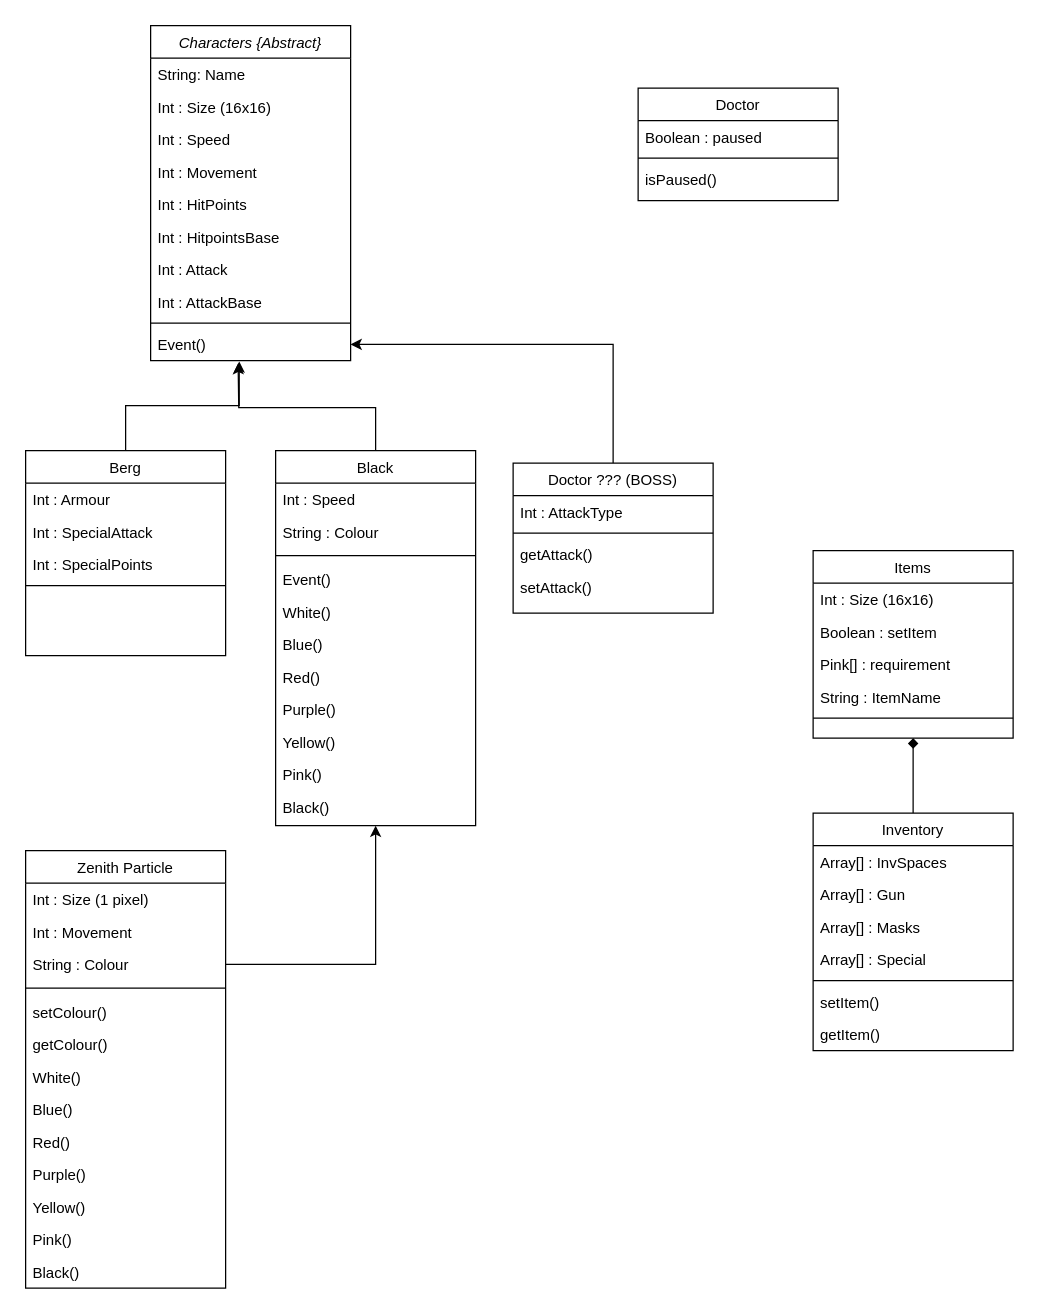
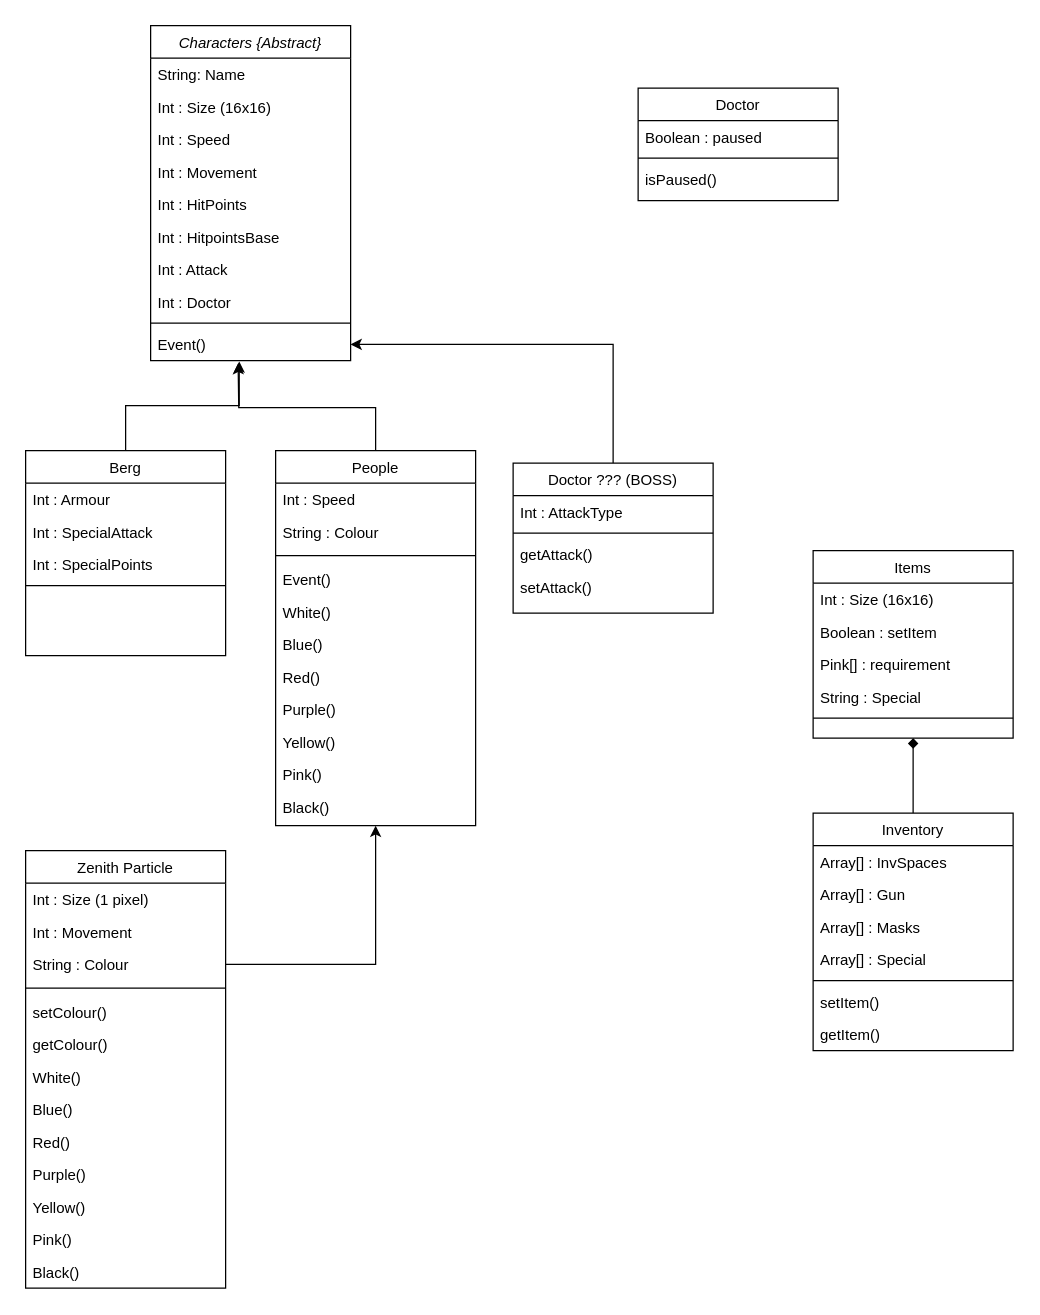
  <mxCell id="0" />
  <mxCell id="1" parent="0" />
  <mxCell id="2" value="Characters {Abstract}" style="swimlane;fontStyle=2;align=center;verticalAlign=top;childLayout=stackLayout;horizontal=1;startSize=26;horizontalStack=0;resizeParent=1;resizeLast=0;collapsible=1;marginBottom=0;rounded=0;shadow=0;strokeWidth=1;" parent="1" vertex="1"><mxGeometry x="120" y="20" width="160" height="268" as="geometry"><mxRectangle x="230" y="140" width="160" height="26" as="alternateBounds" /></mxGeometry></mxCell>
  <mxCell id="3" value="String: Name" style="text;align=left;verticalAlign=top;spacingLeft=4;spacingRight=4;overflow=hidden;rotatable=0;points=[[0,0.5],[1,0.5]];portConstraint=eastwest;" parent="2" vertex="1"><mxGeometry y="26" width="160" height="26" as="geometry" /></mxCell>
  <mxCell id="4" value="Int : Size (16x16)" style="text;align=left;verticalAlign=top;spacingLeft=4;spacingRight=4;overflow=hidden;rotatable=0;points=[[0,0.5],[1,0.5]];portConstraint=eastwest;rounded=0;shadow=0;html=0;" parent="2" vertex="1"><mxGeometry y="52" width="160" height="26" as="geometry" /></mxCell>
  <mxCell id="5" value="Int : Speed" style="text;align=left;verticalAlign=top;spacingLeft=4;spacingRight=4;overflow=hidden;rotatable=0;points=[[0,0.5],[1,0.5]];portConstraint=eastwest;rounded=0;shadow=0;html=0;" parent="2" vertex="1"><mxGeometry y="78" width="160" height="26" as="geometry" /></mxCell>
  <mxCell id="6" value="Int : Movement" style="text;align=left;verticalAlign=top;spacingLeft=4;spacingRight=4;overflow=hidden;rotatable=0;points=[[0,0.5],[1,0.5]];portConstraint=eastwest;rounded=0;shadow=0;html=0;" vertex="1" parent="2"><mxGeometry y="104" width="160" height="26" as="geometry" /></mxCell>
  <mxCell id="7" value="Int : HitPoints" style="text;align=left;verticalAlign=top;spacingLeft=4;spacingRight=4;overflow=hidden;rotatable=0;points=[[0,0.5],[1,0.5]];portConstraint=eastwest;rounded=0;shadow=0;html=0;" vertex="1" parent="2"><mxGeometry y="130" width="160" height="26" as="geometry" /></mxCell>
  <mxCell id="8" value="Int : HitpointsBase" style="text;align=left;verticalAlign=top;spacingLeft=4;spacingRight=4;overflow=hidden;rotatable=0;points=[[0,0.5],[1,0.5]];portConstraint=eastwest;rounded=0;shadow=0;html=0;" vertex="1" parent="2"><mxGeometry y="156" width="160" height="26" as="geometry" /></mxCell>
  <mxCell id="9" value="Int : Attack" style="text;align=left;verticalAlign=top;spacingLeft=4;spacingRight=4;overflow=hidden;rotatable=0;points=[[0,0.5],[1,0.5]];portConstraint=eastwest;rounded=0;shadow=0;html=0;" vertex="1" parent="2"><mxGeometry y="182" width="160" height="26" as="geometry" /></mxCell>
- <mxCell id="10" value="Int : AttackBase" style="text;align=left;verticalAlign=top;spacingLeft=4;spacingRight=4;overflow=hidden;rotatable=0;points=[[0,0.5],[1,0.5]];portConstraint=eastwest;rounded=0;shadow=0;html=0;" vertex="1" parent="2"><mxGeometry y="208" width="160" height="26" as="geometry" /></mxCell>
+ <mxCell id="10" value="Int : Doctor" style="text;align=left;verticalAlign=top;spacingLeft=4;spacingRight=4;overflow=hidden;rotatable=0;points=[[0,0.5],[1,0.5]];portConstraint=eastwest;rounded=0;shadow=0;html=0;" vertex="1" parent="2"><mxGeometry y="208" width="160" height="26" as="geometry" /></mxCell>
  <mxCell id="11" value="" style="line;html=1;strokeWidth=1;align=left;verticalAlign=middle;spacingTop=-1;spacingLeft=3;spacingRight=3;rotatable=0;labelPosition=right;points=[];portConstraint=eastwest;" parent="2" vertex="1"><mxGeometry y="234" width="160" height="8" as="geometry" /></mxCell>
  <mxCell id="12" value="Event()" style="text;align=left;verticalAlign=top;spacingLeft=4;spacingRight=4;overflow=hidden;rotatable=0;points=[[0,0.5],[1,0.5]];portConstraint=eastwest;" parent="2" vertex="1"><mxGeometry y="242" width="160" height="26" as="geometry" /></mxCell>
  <mxCell id="13" style="edgeStyle=orthogonalEdgeStyle;rounded=0;orthogonalLoop=1;jettySize=auto;html=1;exitX=0.5;exitY=0;exitDx=0;exitDy=0;entryX=0.443;entryY=1.024;entryDx=0;entryDy=0;entryPerimeter=0;" edge="1" parent="1" source="14" target="12"><mxGeometry relative="1" as="geometry" /></mxCell>
  <mxCell id="14" value="Berg" style="swimlane;fontStyle=0;align=center;verticalAlign=top;childLayout=stackLayout;horizontal=1;startSize=26;horizontalStack=0;resizeParent=1;resizeLast=0;collapsible=1;marginBottom=0;rounded=0;shadow=0;strokeWidth=1;" parent="1" vertex="1"><mxGeometry x="20" y="360" width="160" height="164" as="geometry"><mxRectangle x="130" y="380" width="160" height="26" as="alternateBounds" /></mxGeometry></mxCell>
  <mxCell id="15" value="Int : Armour" style="text;align=left;verticalAlign=top;spacingLeft=4;spacingRight=4;overflow=hidden;rotatable=0;points=[[0,0.5],[1,0.5]];portConstraint=eastwest;" parent="14" vertex="1"><mxGeometry y="26" width="160" height="26" as="geometry" /></mxCell>
  <mxCell id="16" value="Int : SpecialAttack" style="text;align=left;verticalAlign=top;spacingLeft=4;spacingRight=4;overflow=hidden;rotatable=0;points=[[0,0.5],[1,0.5]];portConstraint=eastwest;rounded=0;shadow=0;html=0;" parent="14" vertex="1"><mxGeometry y="52" width="160" height="26" as="geometry" /></mxCell>
  <mxCell id="17" value="Int : SpecialPoints" style="text;align=left;verticalAlign=top;spacingLeft=4;spacingRight=4;overflow=hidden;rotatable=0;points=[[0,0.5],[1,0.5]];portConstraint=eastwest;" vertex="1" parent="14"><mxGeometry y="78" width="160" height="26" as="geometry" /></mxCell>
  <mxCell id="18" value="" style="line;html=1;strokeWidth=1;align=left;verticalAlign=middle;spacingTop=-1;spacingLeft=3;spacingRight=3;rotatable=0;labelPosition=right;points=[];portConstraint=eastwest;" parent="14" vertex="1"><mxGeometry y="104" width="160" height="8" as="geometry" /></mxCell>
  <mxCell id="19" style="edgeStyle=orthogonalEdgeStyle;rounded=0;orthogonalLoop=1;jettySize=auto;html=1;exitX=0.5;exitY=0;exitDx=0;exitDy=0;" edge="1" parent="1" source="20"><mxGeometry relative="1" as="geometry"><mxPoint x="190" y="290" as="targetPoint" /></mxGeometry></mxCell>
- <mxCell id="20" value="Black" style="swimlane;fontStyle=0;align=center;verticalAlign=top;childLayout=stackLayout;horizontal=1;startSize=26;horizontalStack=0;resizeParent=1;resizeLast=0;collapsible=1;marginBottom=0;rounded=0;shadow=0;strokeWidth=1;" parent="1" vertex="1"><mxGeometry x="220" y="360" width="160" height="300" as="geometry"><mxRectangle x="340" y="380" width="170" height="26" as="alternateBounds" /></mxGeometry></mxCell>
+ <mxCell id="20" value="People" style="swimlane;fontStyle=0;align=center;verticalAlign=top;childLayout=stackLayout;horizontal=1;startSize=26;horizontalStack=0;resizeParent=1;resizeLast=0;collapsible=1;marginBottom=0;rounded=0;shadow=0;strokeWidth=1;" parent="1" vertex="1"><mxGeometry x="220" y="360" width="160" height="300" as="geometry"><mxRectangle x="340" y="380" width="170" height="26" as="alternateBounds" /></mxGeometry></mxCell>
  <mxCell id="21" value="Int : Speed" style="text;align=left;verticalAlign=top;spacingLeft=4;spacingRight=4;overflow=hidden;rotatable=0;points=[[0,0.5],[1,0.5]];portConstraint=eastwest;" parent="20" vertex="1"><mxGeometry y="26" width="160" height="26" as="geometry" /></mxCell>
  <mxCell id="22" value="String : Colour" style="text;align=left;verticalAlign=top;spacingLeft=4;spacingRight=4;overflow=hidden;rotatable=0;points=[[0,0.5],[1,0.5]];portConstraint=eastwest;" vertex="1" parent="20"><mxGeometry y="52" width="160" height="26" as="geometry" /></mxCell>
  <mxCell id="23" value="" style="line;html=1;strokeWidth=1;align=left;verticalAlign=middle;spacingTop=-1;spacingLeft=3;spacingRight=3;rotatable=0;labelPosition=right;points=[];portConstraint=eastwest;" parent="20" vertex="1"><mxGeometry y="78" width="160" height="12" as="geometry" /></mxCell>
  <mxCell id="24" value="Event()" style="text;align=left;verticalAlign=top;spacingLeft=4;spacingRight=4;overflow=hidden;rotatable=0;points=[[0,0.5],[1,0.5]];portConstraint=eastwest;" vertex="1" parent="20"><mxGeometry y="90" width="160" height="26" as="geometry" /></mxCell>
  <mxCell id="25" value="White()" style="text;align=left;verticalAlign=top;spacingLeft=4;spacingRight=4;overflow=hidden;rotatable=0;points=[[0,0.5],[1,0.5]];portConstraint=eastwest;" vertex="1" parent="20"><mxGeometry y="116" width="160" height="26" as="geometry" /></mxCell>
  <mxCell id="26" value="Blue()" style="text;align=left;verticalAlign=top;spacingLeft=4;spacingRight=4;overflow=hidden;rotatable=0;points=[[0,0.5],[1,0.5]];portConstraint=eastwest;" vertex="1" parent="20"><mxGeometry y="142" width="160" height="26" as="geometry" /></mxCell>
  <mxCell id="27" value="Red()" style="text;align=left;verticalAlign=top;spacingLeft=4;spacingRight=4;overflow=hidden;rotatable=0;points=[[0,0.5],[1,0.5]];portConstraint=eastwest;" vertex="1" parent="20"><mxGeometry y="168" width="160" height="26" as="geometry" /></mxCell>
  <mxCell id="28" value="Purple()" style="text;align=left;verticalAlign=top;spacingLeft=4;spacingRight=4;overflow=hidden;rotatable=0;points=[[0,0.5],[1,0.5]];portConstraint=eastwest;" vertex="1" parent="20"><mxGeometry y="194" width="160" height="26" as="geometry" /></mxCell>
  <mxCell id="29" value="Yellow()" style="text;align=left;verticalAlign=top;spacingLeft=4;spacingRight=4;overflow=hidden;rotatable=0;points=[[0,0.5],[1,0.5]];portConstraint=eastwest;" vertex="1" parent="20"><mxGeometry y="220" width="160" height="26" as="geometry" /></mxCell>
  <mxCell id="30" value="Pink()" style="text;align=left;verticalAlign=top;spacingLeft=4;spacingRight=4;overflow=hidden;rotatable=0;points=[[0,0.5],[1,0.5]];portConstraint=eastwest;" vertex="1" parent="20"><mxGeometry y="246" width="160" height="26" as="geometry" /></mxCell>
  <mxCell id="31" value="Black()" style="text;align=left;verticalAlign=top;spacingLeft=4;spacingRight=4;overflow=hidden;rotatable=0;points=[[0,0.5],[1,0.5]];portConstraint=eastwest;" vertex="1" parent="20"><mxGeometry y="272" width="160" height="26" as="geometry" /></mxCell>
  <mxCell id="32" value="Zenith Particle" style="swimlane;fontStyle=0;align=center;verticalAlign=top;childLayout=stackLayout;horizontal=1;startSize=26;horizontalStack=0;resizeParent=1;resizeLast=0;collapsible=1;marginBottom=0;rounded=0;shadow=0;strokeWidth=1;" vertex="1" parent="1"><mxGeometry x="20" y="680" width="160" height="350" as="geometry"><mxRectangle x="340" y="380" width="170" height="26" as="alternateBounds" /></mxGeometry></mxCell>
  <mxCell id="33" value="Int : Size (1 pixel)" style="text;align=left;verticalAlign=top;spacingLeft=4;spacingRight=4;overflow=hidden;rotatable=0;points=[[0,0.5],[1,0.5]];portConstraint=eastwest;" vertex="1" parent="32"><mxGeometry y="26" width="160" height="26" as="geometry" /></mxCell>
  <mxCell id="34" value="Int : Movement" style="text;align=left;verticalAlign=top;spacingLeft=4;spacingRight=4;overflow=hidden;rotatable=0;points=[[0,0.5],[1,0.5]];portConstraint=eastwest;" vertex="1" parent="32"><mxGeometry y="52" width="160" height="26" as="geometry" /></mxCell>
  <mxCell id="35" value="String : Colour" style="text;align=left;verticalAlign=top;spacingLeft=4;spacingRight=4;overflow=hidden;rotatable=0;points=[[0,0.5],[1,0.5]];portConstraint=eastwest;" vertex="1" parent="32"><mxGeometry y="78" width="160" height="26" as="geometry" /></mxCell>
  <mxCell id="36" value="" style="line;html=1;strokeWidth=1;align=left;verticalAlign=middle;spacingTop=-1;spacingLeft=3;spacingRight=3;rotatable=0;labelPosition=right;points=[];portConstraint=eastwest;" vertex="1" parent="32"><mxGeometry y="104" width="160" height="12" as="geometry" /></mxCell>
  <mxCell id="37" value="setColour()" style="text;align=left;verticalAlign=top;spacingLeft=4;spacingRight=4;overflow=hidden;rotatable=0;points=[[0,0.5],[1,0.5]];portConstraint=eastwest;" vertex="1" parent="32"><mxGeometry y="116" width="160" height="26" as="geometry" /></mxCell>
  <mxCell id="38" value="getColour()" style="text;align=left;verticalAlign=top;spacingLeft=4;spacingRight=4;overflow=hidden;rotatable=0;points=[[0,0.5],[1,0.5]];portConstraint=eastwest;" vertex="1" parent="32"><mxGeometry y="142" width="160" height="26" as="geometry" /></mxCell>
  <mxCell id="39" value="White()" style="text;align=left;verticalAlign=top;spacingLeft=4;spacingRight=4;overflow=hidden;rotatable=0;points=[[0,0.5],[1,0.5]];portConstraint=eastwest;" vertex="1" parent="32"><mxGeometry y="168" width="160" height="26" as="geometry" /></mxCell>
  <mxCell id="40" value="Blue()" style="text;align=left;verticalAlign=top;spacingLeft=4;spacingRight=4;overflow=hidden;rotatable=0;points=[[0,0.5],[1,0.5]];portConstraint=eastwest;" vertex="1" parent="32"><mxGeometry y="194" width="160" height="26" as="geometry" /></mxCell>
  <mxCell id="41" value="Red()" style="text;align=left;verticalAlign=top;spacingLeft=4;spacingRight=4;overflow=hidden;rotatable=0;points=[[0,0.5],[1,0.5]];portConstraint=eastwest;" vertex="1" parent="32"><mxGeometry y="220" width="160" height="26" as="geometry" /></mxCell>
  <mxCell id="42" value="Purple()" style="text;align=left;verticalAlign=top;spacingLeft=4;spacingRight=4;overflow=hidden;rotatable=0;points=[[0,0.5],[1,0.5]];portConstraint=eastwest;" vertex="1" parent="32"><mxGeometry y="246" width="160" height="26" as="geometry" /></mxCell>
  <mxCell id="43" value="Yellow()" style="text;align=left;verticalAlign=top;spacingLeft=4;spacingRight=4;overflow=hidden;rotatable=0;points=[[0,0.5],[1,0.5]];portConstraint=eastwest;" vertex="1" parent="32"><mxGeometry y="272" width="160" height="26" as="geometry" /></mxCell>
  <mxCell id="44" value="Pink()" style="text;align=left;verticalAlign=top;spacingLeft=4;spacingRight=4;overflow=hidden;rotatable=0;points=[[0,0.5],[1,0.5]];portConstraint=eastwest;" vertex="1" parent="32"><mxGeometry y="298" width="160" height="26" as="geometry" /></mxCell>
  <mxCell id="45" value="Black()" style="text;align=left;verticalAlign=top;spacingLeft=4;spacingRight=4;overflow=hidden;rotatable=0;points=[[0,0.5],[1,0.5]];portConstraint=eastwest;" vertex="1" parent="32"><mxGeometry y="324" width="160" height="26" as="geometry" /></mxCell>
  <mxCell id="46" style="edgeStyle=orthogonalEdgeStyle;rounded=0;orthogonalLoop=1;jettySize=auto;html=1;exitX=0.5;exitY=0;exitDx=0;exitDy=0;" edge="1" parent="1" source="47" target="12"><mxGeometry relative="1" as="geometry" /></mxCell>
  <mxCell id="47" value="Doctor ??? (BOSS)" style="swimlane;fontStyle=0;align=center;verticalAlign=top;childLayout=stackLayout;horizontal=1;startSize=26;horizontalStack=0;resizeParent=1;resizeLast=0;collapsible=1;marginBottom=0;rounded=0;shadow=0;strokeWidth=1;" vertex="1" parent="1"><mxGeometry x="410" y="370" width="160" height="120" as="geometry"><mxRectangle x="130" y="380" width="160" height="26" as="alternateBounds" /></mxGeometry></mxCell>
  <mxCell id="48" value="Int : AttackType" style="text;align=left;verticalAlign=top;spacingLeft=4;spacingRight=4;overflow=hidden;rotatable=0;points=[[0,0.5],[1,0.5]];portConstraint=eastwest;" vertex="1" parent="47"><mxGeometry y="26" width="160" height="26" as="geometry" /></mxCell>
  <mxCell id="49" value="" style="line;html=1;strokeWidth=1;align=left;verticalAlign=middle;spacingTop=-1;spacingLeft=3;spacingRight=3;rotatable=0;labelPosition=right;points=[];portConstraint=eastwest;" vertex="1" parent="47"><mxGeometry y="52" width="160" height="8" as="geometry" /></mxCell>
  <mxCell id="50" value="getAttack()" style="text;align=left;verticalAlign=top;spacingLeft=4;spacingRight=4;overflow=hidden;rotatable=0;points=[[0,0.5],[1,0.5]];portConstraint=eastwest;" vertex="1" parent="47"><mxGeometry y="60" width="160" height="26" as="geometry" /></mxCell>
  <mxCell id="51" value="setAttack()" style="text;align=left;verticalAlign=top;spacingLeft=4;spacingRight=4;overflow=hidden;rotatable=0;points=[[0,0.5],[1,0.5]];portConstraint=eastwest;" vertex="1" parent="47"><mxGeometry y="86" width="160" height="26" as="geometry" /></mxCell>
  <mxCell id="52" value="Items" style="swimlane;fontStyle=0;align=center;verticalAlign=top;childLayout=stackLayout;horizontal=1;startSize=26;horizontalStack=0;resizeParent=1;resizeLast=0;collapsible=1;marginBottom=0;rounded=0;shadow=0;strokeWidth=1;" vertex="1" parent="1"><mxGeometry x="650" y="440" width="160" height="150" as="geometry"><mxRectangle x="130" y="380" width="160" height="26" as="alternateBounds" /></mxGeometry></mxCell>
  <mxCell id="53" value="Int : Size (16x16)" style="text;align=left;verticalAlign=top;spacingLeft=4;spacingRight=4;overflow=hidden;rotatable=0;points=[[0,0.5],[1,0.5]];portConstraint=eastwest;" vertex="1" parent="52"><mxGeometry y="26" width="160" height="26" as="geometry" /></mxCell>
  <mxCell id="54" value="Boolean : setItem" style="text;align=left;verticalAlign=top;spacingLeft=4;spacingRight=4;overflow=hidden;rotatable=0;points=[[0,0.5],[1,0.5]];portConstraint=eastwest;" vertex="1" parent="52"><mxGeometry y="52" width="160" height="26" as="geometry" /></mxCell>
  <mxCell id="55" value="Pink[] : requirement" style="text;align=left;verticalAlign=top;spacingLeft=4;spacingRight=4;overflow=hidden;rotatable=0;points=[[0,0.5],[1,0.5]];portConstraint=eastwest;" vertex="1" parent="52"><mxGeometry y="78" width="160" height="26" as="geometry" /></mxCell>
- <mxCell id="56" value="String : ItemName" style="text;align=left;verticalAlign=top;spacingLeft=4;spacingRight=4;overflow=hidden;rotatable=0;points=[[0,0.5],[1,0.5]];portConstraint=eastwest;" vertex="1" parent="52"><mxGeometry y="104" width="160" height="26" as="geometry" /></mxCell>
+ <mxCell id="56" value="String : Special" style="text;align=left;verticalAlign=top;spacingLeft=4;spacingRight=4;overflow=hidden;rotatable=0;points=[[0,0.5],[1,0.5]];portConstraint=eastwest;" vertex="1" parent="52"><mxGeometry y="104" width="160" height="26" as="geometry" /></mxCell>
  <mxCell id="57" value="" style="line;html=1;strokeWidth=1;align=left;verticalAlign=middle;spacingTop=-1;spacingLeft=3;spacingRight=3;rotatable=0;labelPosition=right;points=[];portConstraint=eastwest;" vertex="1" parent="52"><mxGeometry y="130" width="160" height="8" as="geometry" /></mxCell>
  <mxCell id="58" style="edgeStyle=orthogonalEdgeStyle;rounded=0;orthogonalLoop=1;jettySize=auto;html=1;exitX=0.5;exitY=0;exitDx=0;exitDy=0;entryX=0.5;entryY=1;entryDx=0;entryDy=0;endArrow=diamond;" edge="1" parent="1" source="59" target="52"><mxGeometry relative="1" as="geometry" /></mxCell>
  <mxCell id="59" value="Inventory" style="swimlane;fontStyle=0;align=center;verticalAlign=top;childLayout=stackLayout;horizontal=1;startSize=26;horizontalStack=0;resizeParent=1;resizeLast=0;collapsible=1;marginBottom=0;rounded=0;shadow=0;strokeWidth=1;" vertex="1" parent="1"><mxGeometry x="650" y="650" width="160" height="190" as="geometry"><mxRectangle x="130" y="380" width="160" height="26" as="alternateBounds" /></mxGeometry></mxCell>
  <mxCell id="60" value="Array[] : InvSpaces" style="text;align=left;verticalAlign=top;spacingLeft=4;spacingRight=4;overflow=hidden;rotatable=0;points=[[0,0.5],[1,0.5]];portConstraint=eastwest;" vertex="1" parent="59"><mxGeometry y="26" width="160" height="26" as="geometry" /></mxCell>
  <mxCell id="61" value="Array[] : Gun" style="text;align=left;verticalAlign=top;spacingLeft=4;spacingRight=4;overflow=hidden;rotatable=0;points=[[0,0.5],[1,0.5]];portConstraint=eastwest;" vertex="1" parent="59"><mxGeometry y="52" width="160" height="26" as="geometry" /></mxCell>
  <mxCell id="62" value="Array[] : Masks" style="text;align=left;verticalAlign=top;spacingLeft=4;spacingRight=4;overflow=hidden;rotatable=0;points=[[0,0.5],[1,0.5]];portConstraint=eastwest;" vertex="1" parent="59"><mxGeometry y="78" width="160" height="26" as="geometry" /></mxCell>
  <mxCell id="63" value="Array[] : Special" style="text;align=left;verticalAlign=top;spacingLeft=4;spacingRight=4;overflow=hidden;rotatable=0;points=[[0,0.5],[1,0.5]];portConstraint=eastwest;" vertex="1" parent="59"><mxGeometry y="104" width="160" height="26" as="geometry" /></mxCell>
  <mxCell id="64" value="" style="line;html=1;strokeWidth=1;align=left;verticalAlign=middle;spacingTop=-1;spacingLeft=3;spacingRight=3;rotatable=0;labelPosition=right;points=[];portConstraint=eastwest;" vertex="1" parent="59"><mxGeometry y="130" width="160" height="8" as="geometry" /></mxCell>
  <mxCell id="65" value="setItem()" style="text;align=left;verticalAlign=top;spacingLeft=4;spacingRight=4;overflow=hidden;rotatable=0;points=[[0,0.5],[1,0.5]];portConstraint=eastwest;" vertex="1" parent="59"><mxGeometry y="138" width="160" height="26" as="geometry" /></mxCell>
  <mxCell id="66" value="getItem()" style="text;align=left;verticalAlign=top;spacingLeft=4;spacingRight=4;overflow=hidden;rotatable=0;points=[[0,0.5],[1,0.5]];portConstraint=eastwest;" vertex="1" parent="59"><mxGeometry y="164" width="160" height="26" as="geometry" /></mxCell>
  <mxCell id="67" value="Doctor" style="swimlane;fontStyle=0;align=center;verticalAlign=top;childLayout=stackLayout;horizontal=1;startSize=26;horizontalStack=0;resizeParent=1;resizeLast=0;collapsible=1;marginBottom=0;rounded=0;shadow=0;strokeWidth=1;" vertex="1" parent="1"><mxGeometry x="510" y="70" width="160" height="90" as="geometry"><mxRectangle x="130" y="380" width="160" height="26" as="alternateBounds" /></mxGeometry></mxCell>
  <mxCell id="68" value="Boolean : paused" style="text;align=left;verticalAlign=top;spacingLeft=4;spacingRight=4;overflow=hidden;rotatable=0;points=[[0,0.5],[1,0.5]];portConstraint=eastwest;" vertex="1" parent="67"><mxGeometry y="26" width="160" height="26" as="geometry" /></mxCell>
  <mxCell id="69" value="" style="line;html=1;strokeWidth=1;align=left;verticalAlign=middle;spacingTop=-1;spacingLeft=3;spacingRight=3;rotatable=0;labelPosition=right;points=[];portConstraint=eastwest;" vertex="1" parent="67"><mxGeometry y="52" width="160" height="8" as="geometry" /></mxCell>
  <mxCell id="70" value="isPaused()" style="text;align=left;verticalAlign=top;spacingLeft=4;spacingRight=4;overflow=hidden;rotatable=0;points=[[0,0.5],[1,0.5]];portConstraint=eastwest;" vertex="1" parent="67"><mxGeometry y="60" width="160" height="26" as="geometry" /></mxCell>
  <mxCell id="71" style="edgeStyle=orthogonalEdgeStyle;rounded=0;orthogonalLoop=1;jettySize=auto;html=1;exitX=1;exitY=0.5;exitDx=0;exitDy=0;entryX=0.5;entryY=1;entryDx=0;entryDy=0;" edge="1" parent="1" source="35" target="20"><mxGeometry relative="1" as="geometry" /></mxCell>
